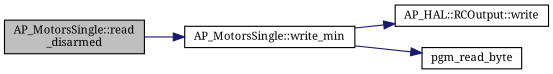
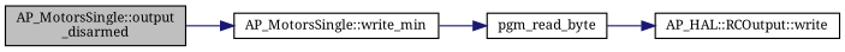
  digraph {
    fontname="Noto Serif"
    rankdir=LR
    node [color=black fillcolor=white fontname="Noto Serif" fontsize=10 shape=record style=filled]
    edge [color=midnightblue fontname="Noto Serif" fontsize=10 labelfontname=Helvetica labelfontsize=10 style=solid]
-   n1 [fillcolor=grey75 fontcolor=black height=0.2 label="AP_MotorsSingle::read\l_disarmed" width=0.4]
+   n1 [fillcolor=grey75 fontcolor=black height=0.2 label="AP_MotorsSingle::output\l_disarmed" width=0.4]
    n2 [height=0.2 label="AP_MotorsSingle::write_min" width=0.4]
    n3 [height=0.2 label="AP_HAL::RCOutput::write" width=0.4]
    n4 [height=0.2 label=pgm_read_byte width=0.4]
    n1 -> n2
-   n2 -> n3
+   n4 -> n3
    n2 -> n4
  }
